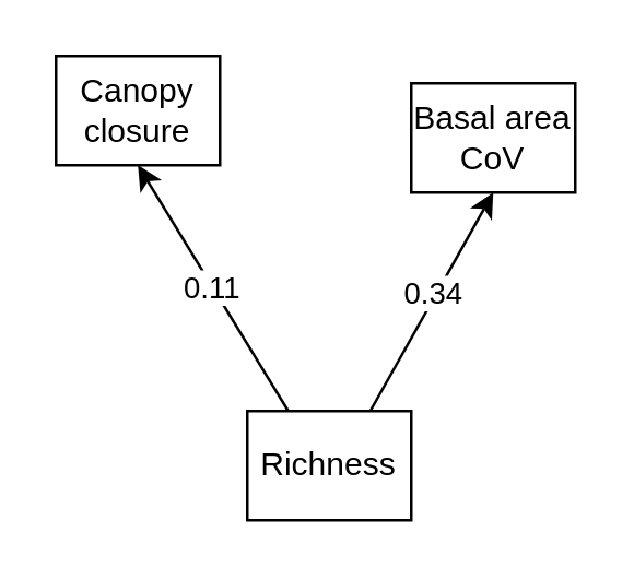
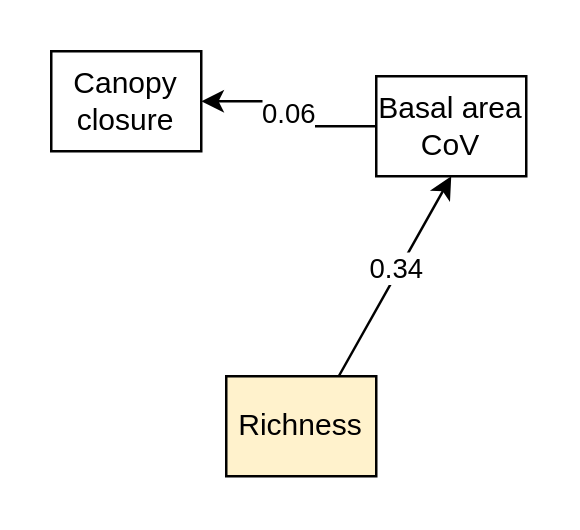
  <mxCell id="0" />
  <mxCell id="1" parent="0" />
  <mxCell id="2" value="Canopy closure" style="rounded=1;whiteSpace=wrap;html=1;fontSize=12;glass=0;strokeWidth=1;shadow=0;arcSize=0;align=center;fontStyle=0" vertex="1" parent="1"><mxGeometry x="20" y="20" width="60" height="40" as="geometry" /></mxCell>
- <mxCell id="3" value="0.11" style="rounded=0;orthogonalLoop=1;jettySize=auto;html=1;exitX=0.25;exitY=0;exitDx=0;exitDy=0;entryX=0.5;entryY=1;entryDx=0;entryDy=0;" edge="1" parent="1" source="6" target="2"><mxGeometry relative="1" as="geometry" /></mxCell>
  <mxCell id="4" style="rounded=0;orthogonalLoop=1;jettySize=auto;html=1;exitX=0.75;exitY=0;exitDx=0;exitDy=0;entryX=0.5;entryY=1;entryDx=0;entryDy=0;" edge="1" parent="1" source="6" target="8"><mxGeometry relative="1" as="geometry" /></mxCell>
  <mxCell id="5" value="0.34" style="edgeLabel;html=1;align=center;verticalAlign=middle;resizable=0;points=[];" vertex="1" connectable="0" parent="4"><mxGeometry x="0.071" y="2" relative="1" as="geometry"><mxPoint as="offset" /></mxGeometry></mxCell>
- <mxCell id="6" value="Richness" style="rounded=1;whiteSpace=wrap;html=1;fontSize=12;glass=0;strokeWidth=1;shadow=0;arcSize=0;align=center;fontStyle=0" vertex="1" parent="1"><mxGeometry x="90" y="150" width="60" height="40" as="geometry" /></mxCell>
+ <mxCell id="6" value="Richness" style="rounded=1;whiteSpace=wrap;html=1;fontSize=12;glass=0;strokeWidth=1;shadow=0;arcSize=0;align=center;fontStyle=0;fillColor=#fff2cc;" vertex="1" parent="1"><mxGeometry x="90" y="150" width="60" height="40" as="geometry" /></mxCell>
+ <mxCell id="7" value="0.06" style="edgeStyle=orthogonalEdgeStyle;rounded=0;orthogonalLoop=1;jettySize=auto;html=1;exitX=0;exitY=0.5;exitDx=0;exitDy=0;entryX=1;entryY=0.5;entryDx=0;entryDy=0;" edge="1" parent="1" source="8" target="2"><mxGeometry relative="1" as="geometry" /></mxCell>
  <mxCell id="8" value="Basal area CoV" style="rounded=1;whiteSpace=wrap;html=1;fontSize=12;glass=0;strokeWidth=1;shadow=0;arcSize=0;align=center;fontStyle=0" vertex="1" parent="1"><mxGeometry x="150" y="30" width="60" height="40" as="geometry" /></mxCell>
